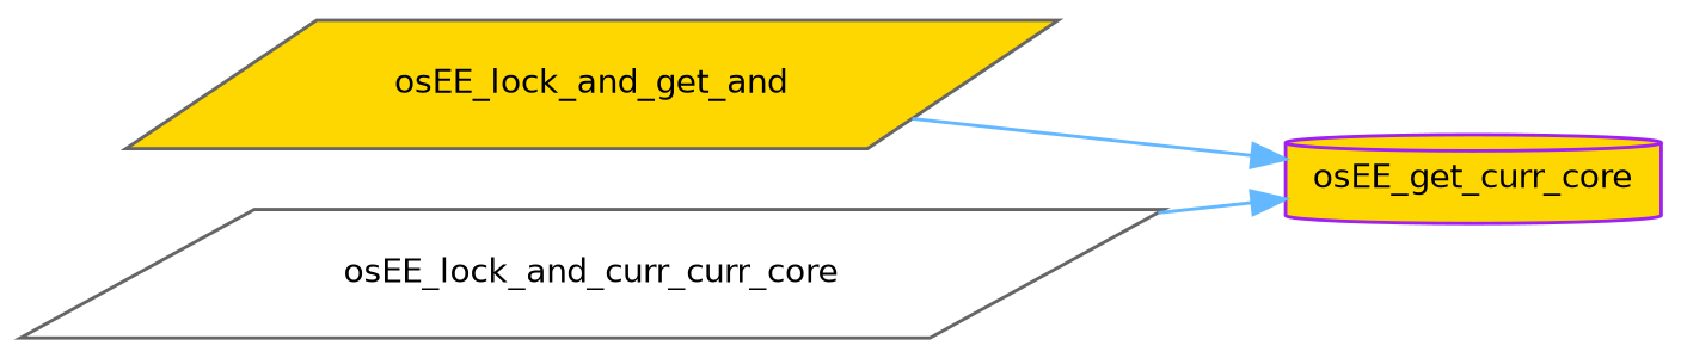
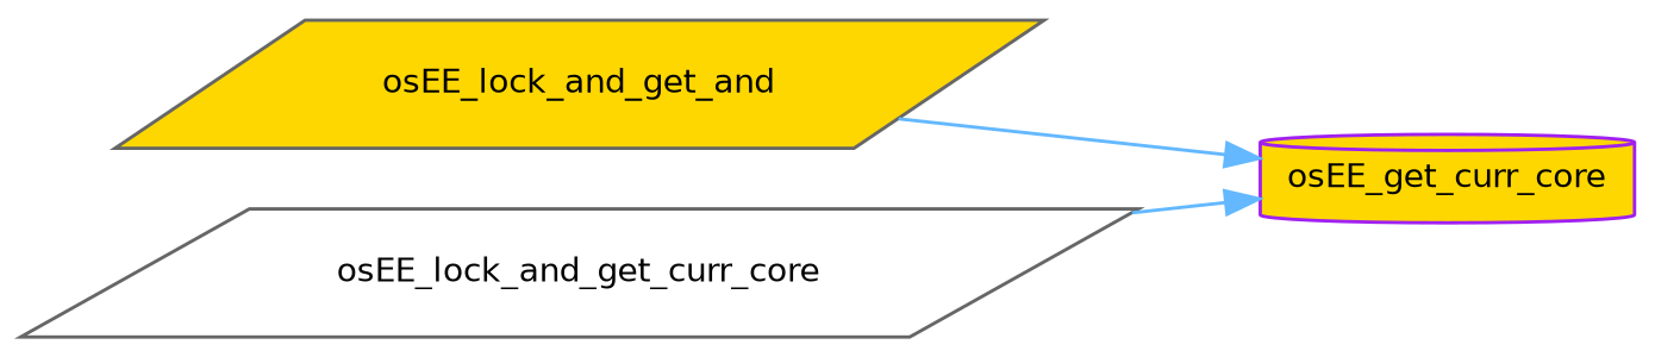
  digraph {
    rankdir=RL
    node [color=gray40 fillcolor=gold fontname=Helvetica fontsize=10 shape=parallelogram style=filled]
    edge [color=steelblue1 dir=back fontname=Helvetica fontsize=10 labelfontname=Helvetica labelfontsize=10 style=solid]
    n1 [color=purple fontcolor=black height=0.2 label=osEE_get_curr_core shape=cylinder width=0.4]
    n2 [height=0.2 label=osEE_lock_and_get_and width=0.4]
-   n3 [fillcolor=white height=0.2 label=osEE_lock_and_curr_curr_core width=0.4]
+   n3 [fillcolor=white height=0.2 label=osEE_lock_and_get_curr_core width=0.4]
    n1 -> n2
    n1 -> n3
  }
